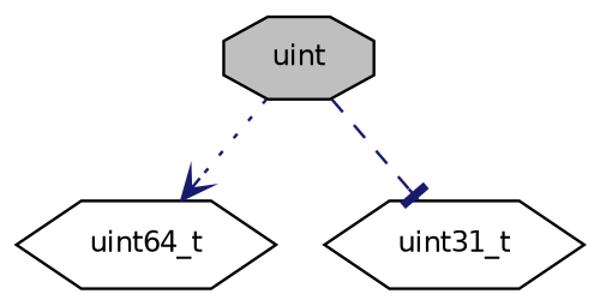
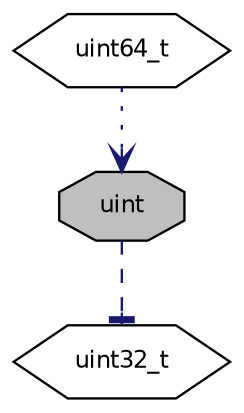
  digraph {
    rankdir=TB
    node [color=black fillcolor=white fontname=Helvetica fontsize=10 shape=hexagon style=filled]
    edge [color=midnightblue fontname=Helvetica fontsize=10 labelfontname=Helvetica labelfontsize=10]
    n1 [fillcolor=grey75 fontcolor=black height=0.2 label=uint shape=octagon width=0.4]
    n2 [height=0.2 label=uint64_t width=0.4]
-   n3 [height=0.2 label=uint31_t width=0.4]
-   n1 -> n2 [arrowhead=vee style=dotted]
+   n3 [height=0.2 label=uint32_t width=0.4]
+   n2 -> n1 [arrowhead=vee style=dotted]
    n1 -> n3 [arrowhead=tee style=dashed]
  }
